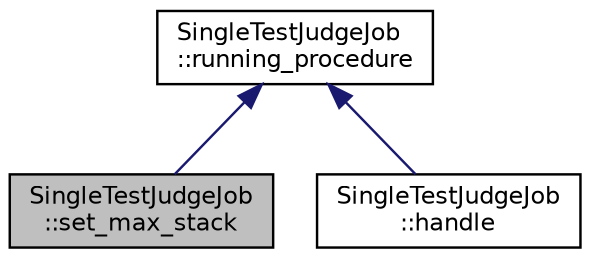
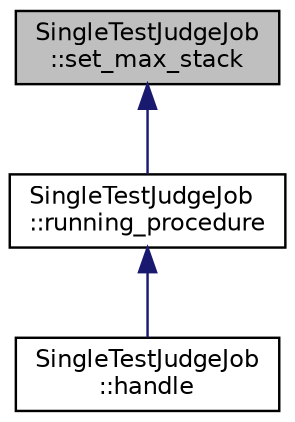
  digraph {
    rankdir=TB
    node [color=black fillcolor=white fontname=Helvetica fontsize=10 shape=record style=filled]
    edge [color=midnightblue dir=back fontname=Helvetica fontsize=10 labelfontname=Helvetica labelfontsize=10 style=solid]
    n1 [fillcolor=grey75 fontcolor=black height=0.2 label="SingleTestJudgeJob\l::set_max_stack" width=0.4]
    n2 [height=0.2 label="SingleTestJudgeJob\l::running_procedure" width=0.4]
    n3 [height=0.2 label="SingleTestJudgeJob\l::handle" width=0.4]
-   n2 -> n1
+   n1 -> n2
    n2 -> n3
  }
